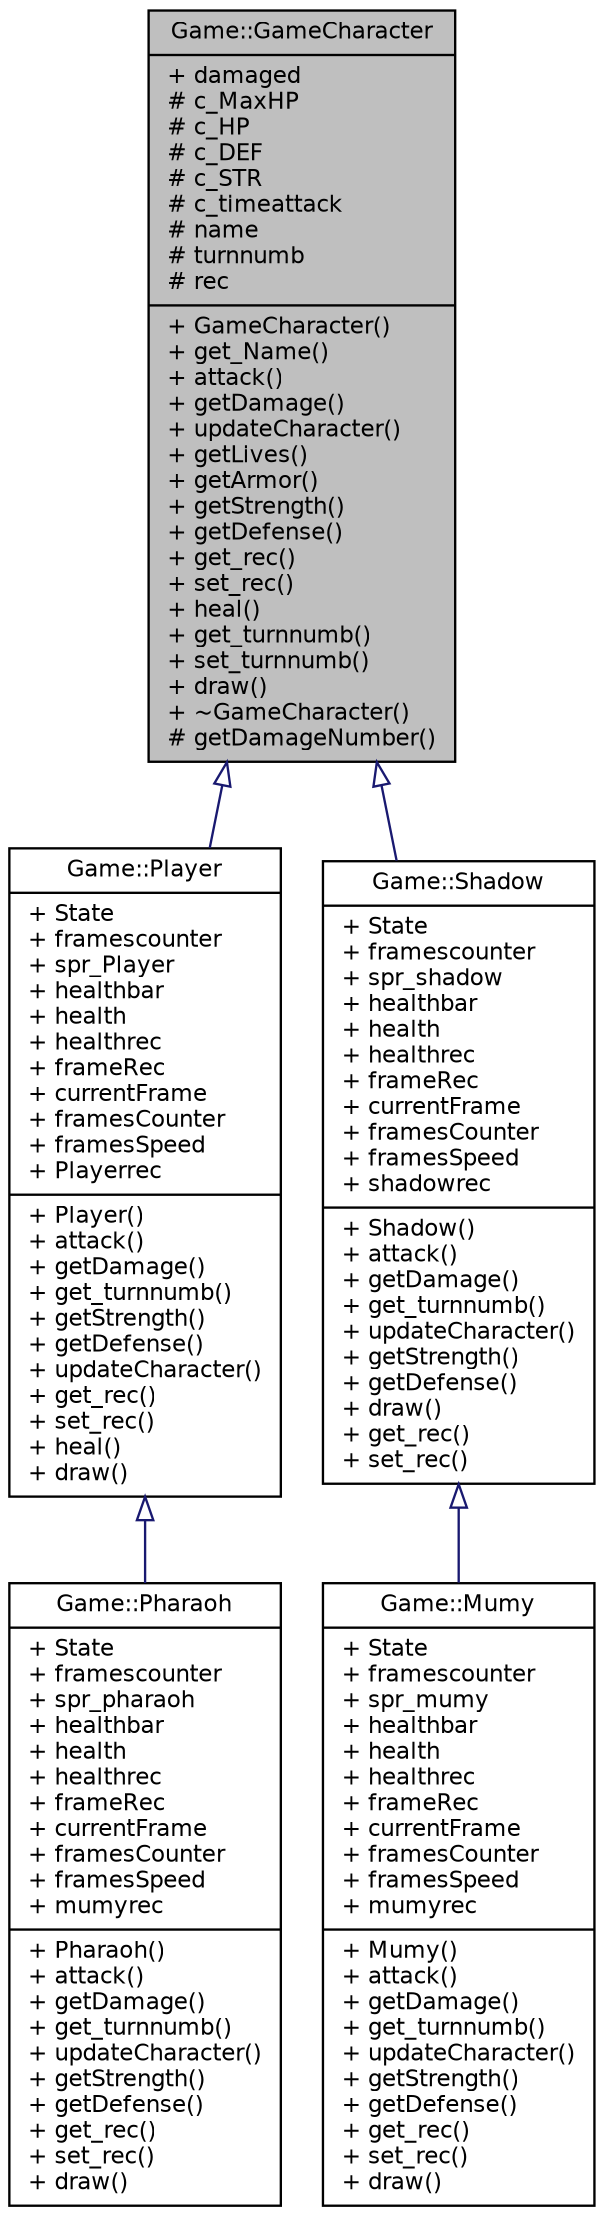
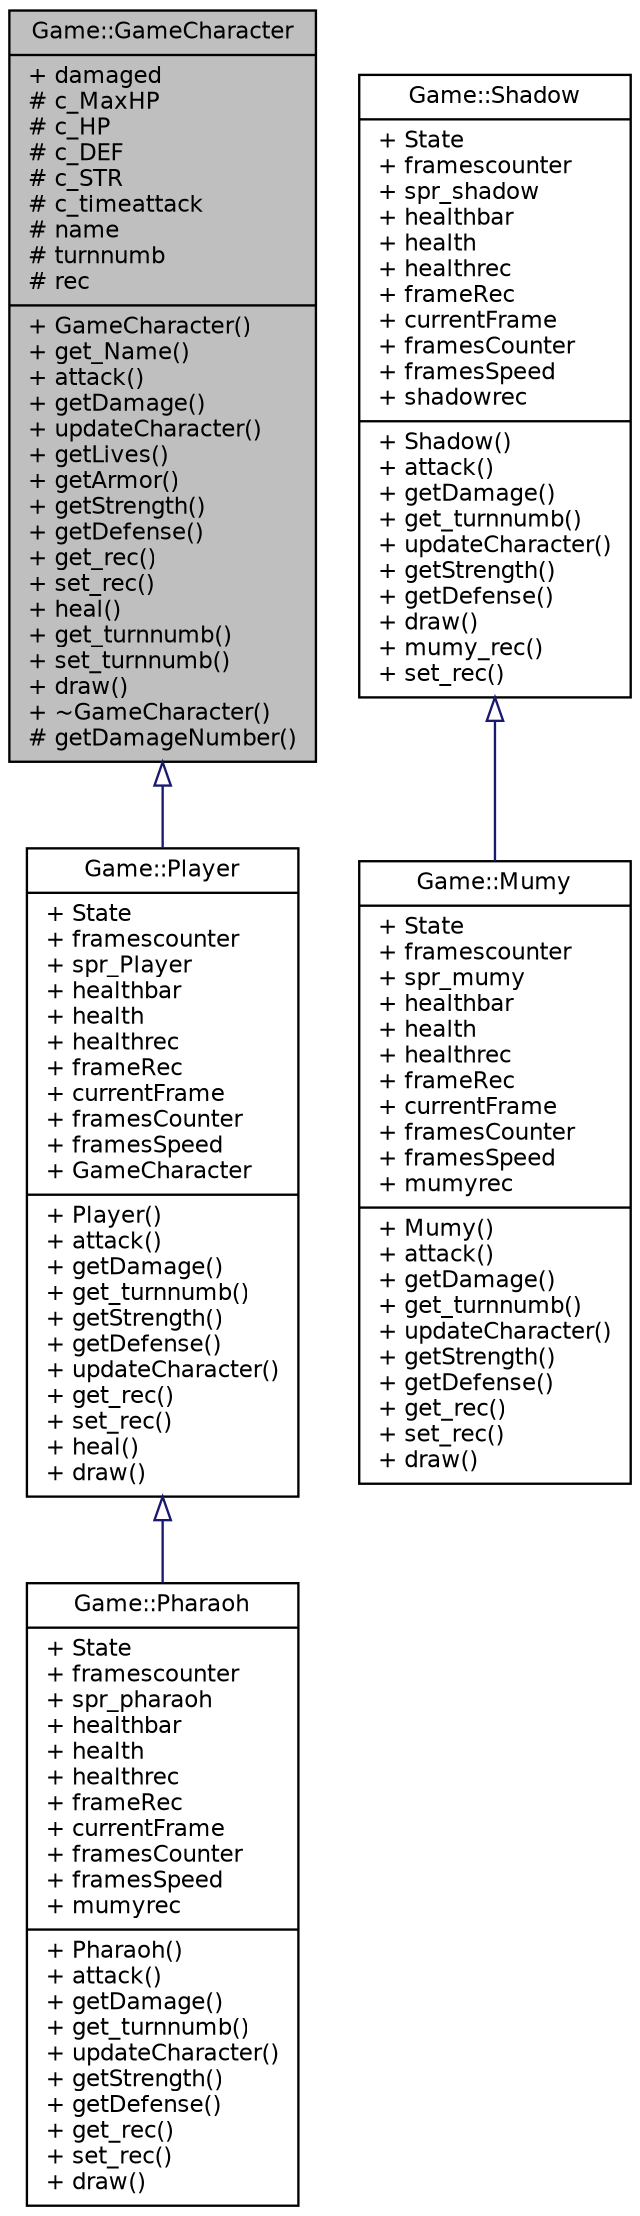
  digraph {
    node [color=black fontname=Helvetica fontsize=10 shape=record]
    edge [arrowtail=onormal color=midnightblue dir=back fontname=Helvetica fontsize=10 labelfontname=Helvetica labelfontsize=10 style=solid]
    n1 [fillcolor=grey75 fontcolor=black height=0.2 label="{Game::GameCharacter\n|+ damaged\l# c_MaxHP\l# c_HP\l# c_DEF\l# c_STR\l# c_timeattack\l# name\l# turnnumb\l# rec\l|+ GameCharacter()\l+ get_Name()\l+ attack()\l+ getDamage()\l+ updateCharacter()\l+ getLives()\l+ getArmor()\l+ getStrength()\l+ getDefense()\l+ get_rec()\l+ set_rec()\l+ heal()\l+ get_turnnumb()\l+ set_turnnumb()\l+ draw()\l+ ~GameCharacter()\l# getDamageNumber()\l}" style=filled width=0.4]
-   n2 [height=0.2 label="{Game::Player\n|+ State\l+ framescounter\l+ spr_Player\l+ healthbar\l+ health\l+ healthrec\l+ frameRec\l+ currentFrame\l+ framesCounter\l+ framesSpeed\l+ Playerrec\l|+ Player()\l+ attack()\l+ getDamage()\l+ get_turnnumb()\l+ getStrength()\l+ getDefense()\l+ updateCharacter()\l+ get_rec()\l+ set_rec()\l+ heal()\l+ draw()\l}" width=0.4]
-   n3 [height=0.2 label="{Game::Shadow\n|+ State\l+ framescounter\l+ spr_shadow\l+ healthbar\l+ health\l+ healthrec\l+ frameRec\l+ currentFrame\l+ framesCounter\l+ framesSpeed\l+ shadowrec\l|+ Shadow()\l+ attack()\l+ getDamage()\l+ get_turnnumb()\l+ updateCharacter()\l+ getStrength()\l+ getDefense()\l+ draw()\l+ get_rec()\l+ set_rec()\l}" width=0.4]
+   n2 [height=0.2 label="{Game::Player\n|+ State\l+ framescounter\l+ spr_Player\l+ healthbar\l+ health\l+ healthrec\l+ frameRec\l+ currentFrame\l+ framesCounter\l+ framesSpeed\l+ GameCharacter\l|+ Player()\l+ attack()\l+ getDamage()\l+ get_turnnumb()\l+ getStrength()\l+ getDefense()\l+ updateCharacter()\l+ get_rec()\l+ set_rec()\l+ heal()\l+ draw()\l}" width=0.4]
+   n3 [height=0.2 label="{Game::Shadow\n|+ State\l+ framescounter\l+ spr_shadow\l+ healthbar\l+ health\l+ healthrec\l+ frameRec\l+ currentFrame\l+ framesCounter\l+ framesSpeed\l+ shadowrec\l|+ Shadow()\l+ attack()\l+ getDamage()\l+ get_turnnumb()\l+ updateCharacter()\l+ getStrength()\l+ getDefense()\l+ draw()\l+ mumy_rec()\l+ set_rec()\l}" width=0.4]
    n4 [height=0.2 label="{Game::Mumy\n|+ State\l+ framescounter\l+ spr_mumy\l+ healthbar\l+ health\l+ healthrec\l+ frameRec\l+ currentFrame\l+ framesCounter\l+ framesSpeed\l+ mumyrec\l|+ Mumy()\l+ attack()\l+ getDamage()\l+ get_turnnumb()\l+ updateCharacter()\l+ getStrength()\l+ getDefense()\l+ get_rec()\l+ set_rec()\l+ draw()\l}" width=0.4]
    n5 [height=0.2 label="{Game::Pharaoh\n|+ State\l+ framescounter\l+ spr_pharaoh\l+ healthbar\l+ health\l+ healthrec\l+ frameRec\l+ currentFrame\l+ framesCounter\l+ framesSpeed\l+ mumyrec\l|+ Pharaoh()\l+ attack()\l+ getDamage()\l+ get_turnnumb()\l+ updateCharacter()\l+ getStrength()\l+ getDefense()\l+ get_rec()\l+ set_rec()\l+ draw()\l}" width=0.4]
    n1 -> n2
-   n1 -> n3
    n2 -> n5
    n3 -> n4
  }
